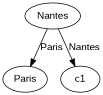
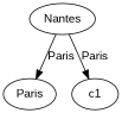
  digraph {
    fontname="Liberation Sans"
    node [fontname="Liberation Sans"]
    edge [fontname="Liberation Sans"]
    n1 [label=Paris]
    n2 [label=Nantes]
    c1
    n2 -> n1 [label=Paris]
-   n2 -> c1 [label=Nantes]
+   n2 -> c1 [label=Paris]
  }
